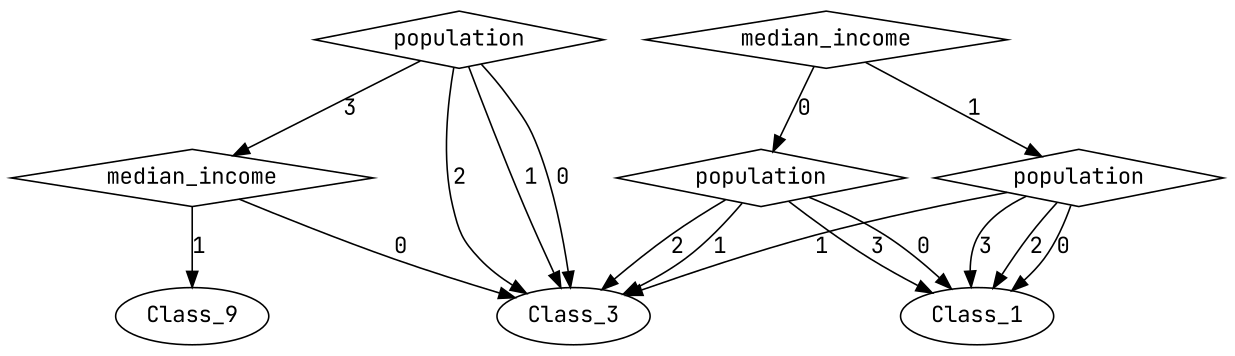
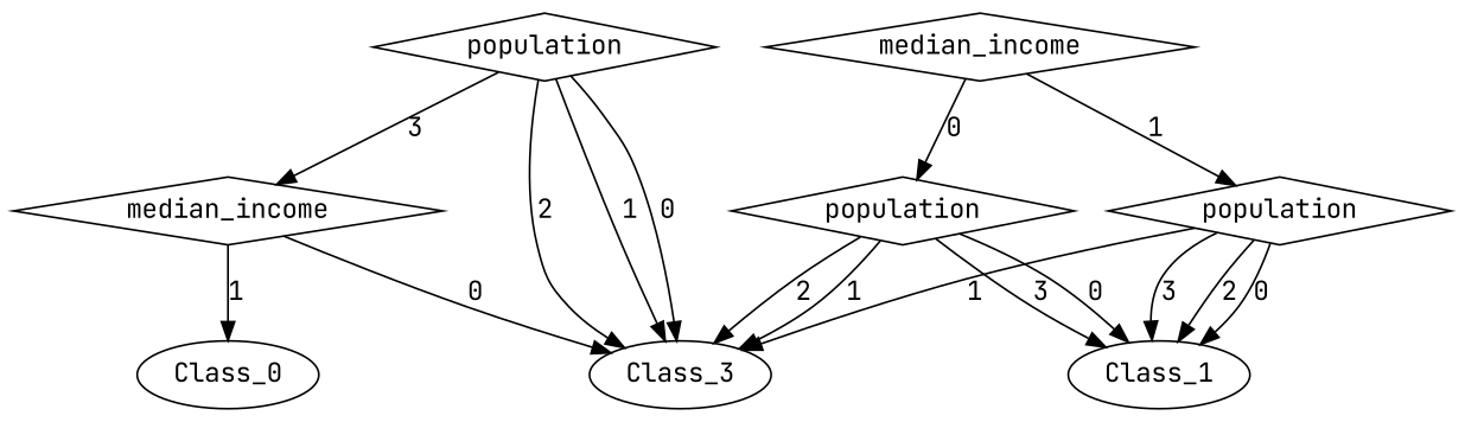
  digraph {
    fontname="JetBrains Mono"
    node [fontname="JetBrains Mono" shape=diamond]
    edge [fontname="JetBrains Mono"]
-   n1 [label=Class_9 shape=""]
+   n1 [label=Class_0 shape=""]
    n2 [label=Class_3 shape=""]
    n3 [label=Class_1 shape=""]
    n4 [label=median_income]
    n5 [label=population]
    n6 [label=population]
    n7 [label=population]
    n8 [label=median_income]
    n4 -> n1 [label=1]
    n4 -> n2 [label=0]
    n5 -> n2 [label=2]
    n5 -> n2 [label=1]
    n5 -> n2 [label=0]
    n5 -> n4 [label=3]
    n6 -> n2 [label=2]
    n6 -> n2 [label=1]
    n6 -> n3 [label=3]
    n6 -> n3 [label=0]
    n7 -> n2 [label=1]
    n7 -> n3 [label=3]
    n7 -> n3 [label=2]
    n7 -> n3 [label=0]
    n8 -> n6 [label=0]
    n8 -> n7 [label=1]
  }
